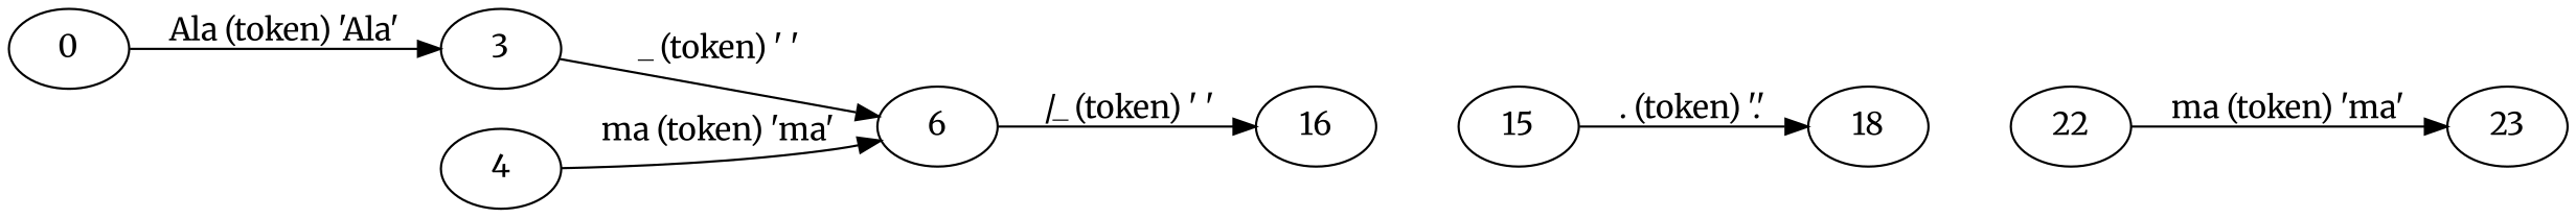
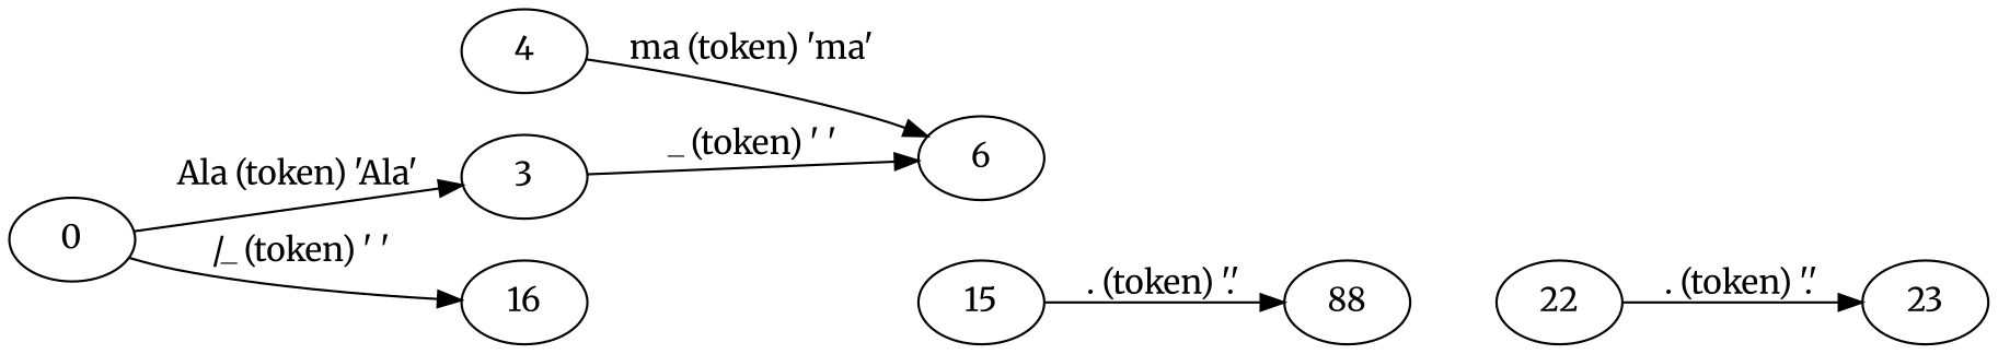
  digraph {
    fontname=Merriweather
    rankdir=LR
    node [fontname=Merriweather]
    edge [fontname=Merriweather]
    0
    3
    6
    4
    n5 [label=16]
    15
-   18
+   18 [label=88]
    22
    23
    0 -> 3 [label="Ala (token) 'Ala'"]
    3 -> 6 [label="_ (token) ' '"]
-   6 -> n5 [label="&nbsp;/_ (token) ' '"]
+   0 -> n5 [label="&nbsp;/_ (token) ' '"]
    4 -> 6 [label="ma (token) 'ma'"]
    n5 -> 15 [style=invis]
    15 -> 18 [label=". (token) '.'"]
    18 -> 22 [style=invis]
-   22 -> 23 [label="ma (token) 'ma'"]
+   22 -> 23 [label=". (token) '.'"]
  }
